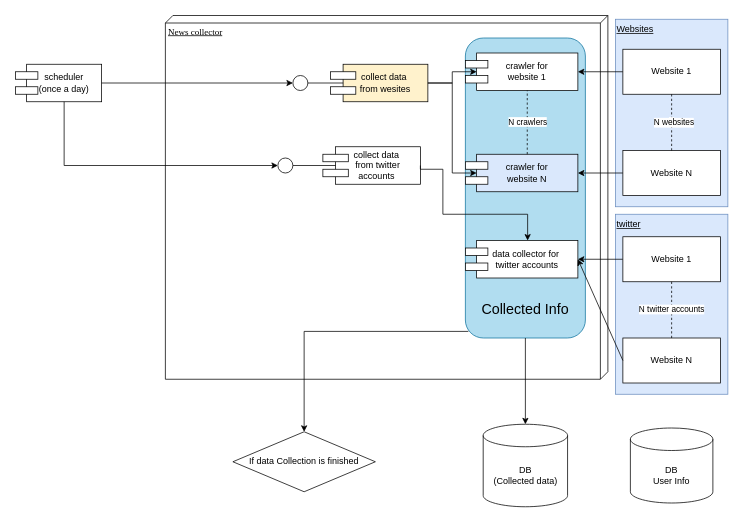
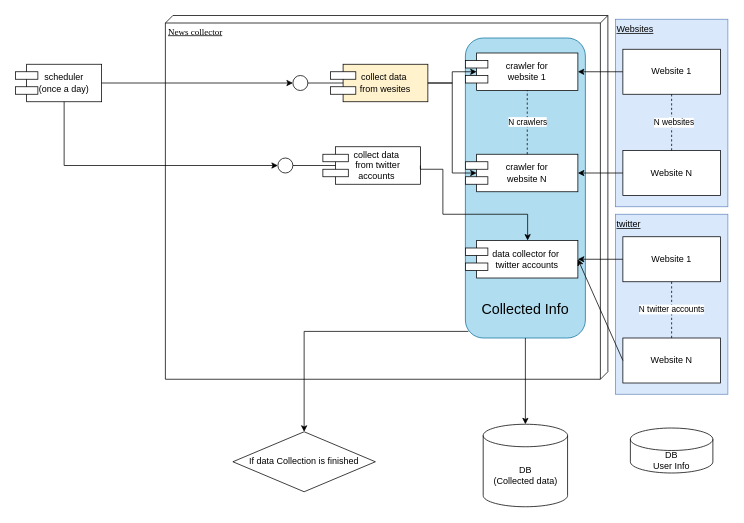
  <mxCell id="0" />
  <mxCell id="1" parent="0" />
  <mxCell id="2" value="News collector" style="verticalAlign=top;align=left;spacingTop=8;spacingLeft=2;spacingRight=12;shape=cube;size=10;direction=south;fontStyle=4;html=1;rounded=0;shadow=0;comic=0;labelBackgroundColor=none;strokeWidth=1;fontFamily=Verdana;fontSize=12" vertex="1" parent="1"><mxGeometry x="220" y="20" width="590" height="485" as="geometry" /></mxCell>
  <mxCell id="3" value="DB&lt;div&gt;(Collected data)&lt;/div&gt;" style="shape=cylinder3;whiteSpace=wrap;html=1;boundedLbl=1;backgroundOutline=1;size=15;" vertex="1" parent="1"><mxGeometry x="643.75" y="565" width="112.5" height="110" as="geometry" /></mxCell>
- <mxCell id="4" value="DB&lt;div&gt;User Info&lt;/div&gt;" style="shape=cylinder3;whiteSpace=wrap;html=1;boundedLbl=1;backgroundOutline=1;size=15;" vertex="1" parent="1"><mxGeometry x="840" y="570" width="110" height="100" as="geometry" /></mxCell>
+ <mxCell id="4" value="DB&lt;div&gt;User Info&lt;/div&gt;" style="shape=cylinder3;whiteSpace=wrap;html=1;boundedLbl=1;backgroundOutline=1;size=15;" vertex="1" parent="1"><mxGeometry x="840" y="570" width="110" height="60" as="geometry" /></mxCell>
  <mxCell id="5" value="&lt;u&gt;Websites&lt;/u&gt;" style="rounded=0;whiteSpace=wrap;html=1;align=left;fillColor=#dae8fc;strokeColor=#6c8ebf;horizontal=1;verticalAlign=top;" vertex="1" parent="1"><mxGeometry x="820" y="25" width="150" height="250" as="geometry" /></mxCell>
  <mxCell id="6" value="&lt;font style=&quot;font-size: 19px;&quot;&gt;Collected Info&lt;/font&gt;&lt;div style=&quot;font-size: 19px;&quot;&gt;&lt;font style=&quot;font-size: 19px;&quot;&gt;&lt;br&gt;&lt;/font&gt;&lt;/div&gt;" style="rounded=1;whiteSpace=wrap;html=1;fillColor=#b1ddf0;strokeColor=#10739e;fillStyle=auto;verticalAlign=bottom;align=center;" vertex="1" parent="1"><mxGeometry x="620" y="50" width="160" height="400" as="geometry" /></mxCell>
  <mxCell id="7" style="edgeStyle=orthogonalEdgeStyle;rounded=0;orthogonalLoop=1;jettySize=auto;html=1;exitX=0;exitY=0.5;exitDx=0;exitDy=0;entryX=1;entryY=0.5;entryDx=0;entryDy=0;" edge="1" parent="1" source="8" target="21"><mxGeometry relative="1" as="geometry" /></mxCell>
  <mxCell id="8" value="Website 1&lt;span style=&quot;color: rgba(0, 0, 0, 0); font-family: monospace; font-size: 0px; text-align: start; text-wrap: nowrap;&quot;&gt;%3CmxGraphModel%3E%3Croot%3E%3CmxCell%20id%3D%220%22%2F%3E%3CmxCell%20id%3D%221%22%20parent%3D%220%22%2F%3E%3CmxCell%20id%3D%222%22%20value%3D%22LSH%20filter%26lt%3Bdiv%26gt%3B%26lt%3Bbr%26gt%3B%26lt%3B%2Fdiv%26gt%3B%22%20style%3D%22verticalAlign%3Dtop%3Balign%3Dleft%3BspacingTop%3D8%3BspacingLeft%3D2%3BspacingRight%3D12%3Bshape%3Dcube%3Bsize%3D10%3Bdirection%3Dsouth%3BfontStyle%3D4%3Bhtml%3D1%3Brounded%3D0%3Bshadow%3D0%3Bcomic%3D0%3BlabelBackgroundColor%3Dnone%3BstrokeWidth%3D1%3BfontFamily%3DVerdana%3BfontSize%3D12%22%20vertex%3D%221%22%20parent%3D%221%22%3E%3CmxGeometry%20x%3D%22470%22%20y%3D%22210%22%20width%3D%22220%22%20height%3D%22230%22%20as%3D%22geometry%22%2F%3E%3C%2FmxCell%3E%3C%2Froot%3E%3C%2FmxGraphModel%3E&lt;/span&gt;" style="rounded=0;whiteSpace=wrap;html=1;" vertex="1" parent="1"><mxGeometry x="830" y="65" width="130" height="60" as="geometry" /></mxCell>
  <mxCell id="9" style="edgeStyle=orthogonalEdgeStyle;rounded=0;orthogonalLoop=1;jettySize=auto;html=1;exitX=0;exitY=0.5;exitDx=0;exitDy=0;entryX=1;entryY=0.5;entryDx=0;entryDy=0;" edge="1" parent="1" source="10" target="27"><mxGeometry relative="1" as="geometry" /></mxCell>
  <mxCell id="10" value="Website N&lt;span style=&quot;color: rgba(0, 0, 0, 0); font-family: monospace; font-size: 0px; text-align: start; text-wrap: nowrap; background-color: initial;&quot;&gt;%3CmxGraphModel%3E%3Croot%3E%3CmxCell%20id%3D%220%22%2F%3E%3CmxCell%20id%3D%221%22%20parent%3D%220%22%2F%3E%3CmxCell%20id%3D%222%22%20value%3D%22LSH%20filter%26lt%3Bdiv%26gt%3B%26lt%3Bbr%26gt%3B%26lt%3B%2Fdiv%26gt%3B%22%20style%3D%22verticalAlign%3Dtop%3Balign%3Dleft%3BspacingTop%3D8%3BspacingLeft%3D2%3BspacingRight%3D12%3Bshape%3Dcube%3Bsize%3D10%3Bdirection%3Dsouth%3BfontStyle%3D4%3Bhtml%3D1%3Brounded%3D0%3Bshadow%3D0%3Bcomic%3D0%3BlabelBackgroundColor%3Dnone%3BstrokeWidth%3D1%3BfontFamily%3DVerdana%3BfontSize%3D12%22%20vertex%3D%221%22%20parent%3D%221%22%3E%3CmxGeometry%20x%3D%22470%22%20y%3D%22210%22%20width%3D%22220%22%20height%3D%22230%22%20as%3D%22geometry%22%2F%3E%3C%2FmxCell%3E%3C%2Froot%3E%3C%2FmxGraphModel%3E&lt;/span&gt;" style="rounded=0;whiteSpace=wrap;html=1;" vertex="1" parent="1"><mxGeometry x="830" y="200" width="130" height="60" as="geometry" /></mxCell>
  <mxCell id="11" value="" style="group" vertex="1" connectable="0" parent="1"><mxGeometry x="20" y="85" width="115" height="50" as="geometry" /></mxCell>
  <mxCell id="12" value="scheduler&lt;div&gt;(once a day)&lt;/div&gt;" style="rounded=0;whiteSpace=wrap;html=1;" vertex="1" parent="11"><mxGeometry x="15" width="100" height="50" as="geometry" /></mxCell>
  <mxCell id="13" value="" style="rounded=0;whiteSpace=wrap;html=1;" vertex="1" parent="11"><mxGeometry y="10" width="30" height="10" as="geometry" /></mxCell>
  <mxCell id="14" value="" style="rounded=0;whiteSpace=wrap;html=1;" vertex="1" parent="11"><mxGeometry y="30" width="30" height="10" as="geometry" /></mxCell>
  <mxCell id="15" value="" style="group" vertex="1" connectable="0" parent="1"><mxGeometry x="440" y="85" width="130" height="50" as="geometry" /></mxCell>
  <mxCell id="16" value="collect data&amp;nbsp;&lt;div&gt;from wesites&lt;/div&gt;" style="rounded=0;whiteSpace=wrap;html=1;fillColor=#fff2cc;" vertex="1" parent="15"><mxGeometry x="16.957" width="113.043" height="50" as="geometry" /></mxCell>
  <mxCell id="17" value="" style="rounded=0;whiteSpace=wrap;html=1;" vertex="1" parent="15"><mxGeometry y="10" width="33.913" height="10" as="geometry" /></mxCell>
  <mxCell id="18" value="" style="rounded=0;whiteSpace=wrap;html=1;" vertex="1" parent="15"><mxGeometry y="30" width="33.913" height="10" as="geometry" /></mxCell>
  <mxCell id="19" value="" style="ellipse;whiteSpace=wrap;html=1;aspect=fixed;" vertex="1" parent="1"><mxGeometry x="390" y="100" width="20" height="20" as="geometry" /></mxCell>
  <mxCell id="20" value="" style="group" vertex="1" connectable="0" parent="1"><mxGeometry x="620" y="70" width="150" height="50" as="geometry" /></mxCell>
  <mxCell id="21" value="crawler for&lt;div&gt;website 1&lt;/div&gt;" style="rounded=0;whiteSpace=wrap;html=1;" vertex="1" parent="20"><mxGeometry x="15" width="135" height="50" as="geometry" /></mxCell>
  <mxCell id="22" value="" style="rounded=0;whiteSpace=wrap;html=1;" vertex="1" parent="20"><mxGeometry y="10" width="30" height="10" as="geometry" /></mxCell>
  <mxCell id="23" value="" style="rounded=0;whiteSpace=wrap;html=1;" vertex="1" parent="20"><mxGeometry y="30" width="30" height="10" as="geometry" /></mxCell>
  <mxCell id="24" style="edgeStyle=orthogonalEdgeStyle;rounded=0;orthogonalLoop=1;jettySize=auto;html=1;exitX=1;exitY=0.5;exitDx=0;exitDy=0;entryX=0;entryY=0.5;entryDx=0;entryDy=0;" edge="1" parent="1" source="12" target="19"><mxGeometry relative="1" as="geometry" /></mxCell>
  <mxCell id="25" value="" style="endArrow=none;html=1;rounded=0;entryX=1;entryY=0.5;entryDx=0;entryDy=0;exitX=0;exitY=0.5;exitDx=0;exitDy=0;" edge="1" parent="1" source="16" target="19"><mxGeometry width="50" height="50" relative="1" as="geometry"><mxPoint x="500" y="205" as="sourcePoint" /><mxPoint x="550" y="155" as="targetPoint" /></mxGeometry></mxCell>
  <mxCell id="26" value="" style="group" vertex="1" connectable="0" parent="1"><mxGeometry x="620" y="205" width="150" height="50" as="geometry" /></mxCell>
- <mxCell id="27" value="crawler&lt;span style=&quot;background-color: initial;&quot;&gt;&amp;nbsp;for&lt;/span&gt;&lt;div&gt;&lt;div&gt;website N&lt;/div&gt;&lt;/div&gt;" style="rounded=0;whiteSpace=wrap;html=1;fillColor=#dae8fc;" vertex="1" parent="26"><mxGeometry x="15" width="135" height="50" as="geometry" /></mxCell>
+ <mxCell id="27" value="crawler&lt;span style=&quot;background-color: initial;&quot;&gt;&amp;nbsp;for&lt;/span&gt;&lt;div&gt;&lt;div&gt;website N&lt;/div&gt;&lt;/div&gt;" style="rounded=0;whiteSpace=wrap;html=1;" vertex="1" parent="26"><mxGeometry x="15" width="135" height="50" as="geometry" /></mxCell>
  <mxCell id="28" value="" style="rounded=0;whiteSpace=wrap;html=1;" vertex="1" parent="26"><mxGeometry y="10" width="30" height="10" as="geometry" /></mxCell>
  <mxCell id="29" value="" style="rounded=0;whiteSpace=wrap;html=1;" vertex="1" parent="26"><mxGeometry y="30" width="30" height="10" as="geometry" /></mxCell>
  <mxCell id="30" value="N crawlers" style="endArrow=none;dashed=1;html=1;rounded=0;entryX=0.5;entryY=1;entryDx=0;entryDy=0;exitX=0.5;exitY=0;exitDx=0;exitDy=0;" edge="1" parent="1" source="27" target="21"><mxGeometry x="0.007" width="50" height="50" relative="1" as="geometry"><mxPoint x="700" y="195" as="sourcePoint" /><mxPoint x="700" y="125" as="targetPoint" /><mxPoint as="offset" /></mxGeometry></mxCell>
  <mxCell id="31" value="" style="endArrow=none;dashed=1;html=1;rounded=0;entryX=0.5;entryY=1;entryDx=0;entryDy=0;exitX=0.5;exitY=0;exitDx=0;exitDy=0;" edge="1" parent="1" source="10" target="8"><mxGeometry width="50" height="50" relative="1" as="geometry"><mxPoint x="894.64" y="215" as="sourcePoint" /><mxPoint x="894.64" y="145" as="targetPoint" /></mxGeometry></mxCell>
  <mxCell id="32" value="N" style="edgeLabel;html=1;align=center;verticalAlign=middle;resizable=0;points=[];" vertex="1" connectable="0" parent="31"><mxGeometry x="0.03" y="1" relative="1" as="geometry"><mxPoint as="offset" /></mxGeometry></mxCell>
  <mxCell id="33" value="N websites" style="edgeLabel;html=1;align=center;verticalAlign=middle;resizable=0;points=[];" vertex="1" connectable="0" parent="31"><mxGeometry x="0.015" y="-2" relative="1" as="geometry"><mxPoint as="offset" /></mxGeometry></mxCell>
  <mxCell id="34" value="" style="group" vertex="1" connectable="0" parent="1"><mxGeometry x="430" y="195" width="130" height="50" as="geometry" /></mxCell>
  <mxCell id="35" value="collect data&amp;nbsp;&lt;div&gt;from twitter accounts&amp;nbsp;&lt;/div&gt;" style="rounded=0;whiteSpace=wrap;html=1;" vertex="1" parent="34"><mxGeometry x="16.957" width="113.043" height="50" as="geometry" /></mxCell>
  <mxCell id="36" value="" style="rounded=0;whiteSpace=wrap;html=1;" vertex="1" parent="34"><mxGeometry y="10" width="33.913" height="10" as="geometry" /></mxCell>
  <mxCell id="37" value="" style="rounded=0;whiteSpace=wrap;html=1;" vertex="1" parent="34"><mxGeometry y="30" width="33.913" height="10" as="geometry" /></mxCell>
  <mxCell id="38" value="" style="ellipse;whiteSpace=wrap;html=1;aspect=fixed;" vertex="1" parent="1"><mxGeometry x="370" y="210" width="20" height="20" as="geometry" /></mxCell>
  <mxCell id="39" value="" style="endArrow=none;html=1;rounded=0;entryX=1;entryY=0.5;entryDx=0;entryDy=0;exitX=0;exitY=0.5;exitDx=0;exitDy=0;" edge="1" parent="1" source="35" target="38"><mxGeometry width="50" height="50" relative="1" as="geometry"><mxPoint x="260" y="470" as="sourcePoint" /><mxPoint x="310" y="420" as="targetPoint" /></mxGeometry></mxCell>
  <mxCell id="40" style="edgeStyle=orthogonalEdgeStyle;rounded=0;orthogonalLoop=1;jettySize=auto;html=1;exitX=0.5;exitY=1;exitDx=0;exitDy=0;entryX=0;entryY=0.5;entryDx=0;entryDy=0;" edge="1" parent="1" source="12" target="38"><mxGeometry relative="1" as="geometry" /></mxCell>
  <mxCell id="41" value="&lt;u&gt;twitter&lt;/u&gt;" style="rounded=0;whiteSpace=wrap;html=1;align=left;fillColor=#dae8fc;strokeColor=#6c8ebf;horizontal=1;verticalAlign=top;" vertex="1" parent="1"><mxGeometry x="820" y="285" width="150" height="240" as="geometry" /></mxCell>
  <mxCell id="42" style="edgeStyle=orthogonalEdgeStyle;rounded=0;orthogonalLoop=1;jettySize=auto;html=1;exitX=0;exitY=0.5;exitDx=0;exitDy=0;entryX=1;entryY=0.5;entryDx=0;entryDy=0;" edge="1" parent="1" source="43" target="46"><mxGeometry relative="1" as="geometry" /></mxCell>
  <mxCell id="43" value="Website 1&lt;span style=&quot;color: rgba(0, 0, 0, 0); font-family: monospace; font-size: 0px; text-align: start; text-wrap: nowrap;&quot;&gt;%3CmxGraphModel%3E%3Croot%3E%3CmxCell%20id%3D%220%22%2F%3E%3CmxCell%20id%3D%221%22%20parent%3D%220%22%2F%3E%3CmxCell%20id%3D%222%22%20value%3D%22LSH%20filter%26lt%3Bdiv%26gt%3B%26lt%3Bbr%26gt%3B%26lt%3B%2Fdiv%26gt%3B%22%20style%3D%22verticalAlign%3Dtop%3Balign%3Dleft%3BspacingTop%3D8%3BspacingLeft%3D2%3BspacingRight%3D12%3Bshape%3Dcube%3Bsize%3D10%3Bdirection%3Dsouth%3BfontStyle%3D4%3Bhtml%3D1%3Brounded%3D0%3Bshadow%3D0%3Bcomic%3D0%3BlabelBackgroundColor%3Dnone%3BstrokeWidth%3D1%3BfontFamily%3DVerdana%3BfontSize%3D12%22%20vertex%3D%221%22%20parent%3D%221%22%3E%3CmxGeometry%20x%3D%22470%22%20y%3D%22210%22%20width%3D%22220%22%20height%3D%22230%22%20as%3D%22geometry%22%2F%3E%3C%2FmxCell%3E%3C%2Froot%3E%3C%2FmxGraphModel%3E&lt;/span&gt;" style="rounded=0;whiteSpace=wrap;html=1;" vertex="1" parent="1"><mxGeometry x="830" y="315" width="130" height="60" as="geometry" /></mxCell>
  <mxCell id="44" value="Website N&lt;span style=&quot;color: rgba(0, 0, 0, 0); font-family: monospace; font-size: 0px; text-align: start; text-wrap: nowrap; background-color: initial;&quot;&gt;%3CmxGraphModel%3E%3Croot%3E%3CmxCell%20id%3D%220%22%2F%3E%3CmxCell%20id%3D%221%22%20parent%3D%220%22%2F%3E%3CmxCell%20id%3D%222%22%20value%3D%22LSH%20filter%26lt%3Bdiv%26gt%3B%26lt%3Bbr%26gt%3B%26lt%3B%2Fdiv%26gt%3B%22%20style%3D%22verticalAlign%3Dtop%3Balign%3Dleft%3BspacingTop%3D8%3BspacingLeft%3D2%3BspacingRight%3D12%3Bshape%3Dcube%3Bsize%3D10%3Bdirection%3Dsouth%3BfontStyle%3D4%3Bhtml%3D1%3Brounded%3D0%3Bshadow%3D0%3Bcomic%3D0%3BlabelBackgroundColor%3Dnone%3BstrokeWidth%3D1%3BfontFamily%3DVerdana%3BfontSize%3D12%22%20vertex%3D%221%22%20parent%3D%221%22%3E%3CmxGeometry%20x%3D%22470%22%20y%3D%22210%22%20width%3D%22220%22%20height%3D%22230%22%20as%3D%22geometry%22%2F%3E%3C%2FmxCell%3E%3C%2Froot%3E%3C%2FmxGraphModel%3E&lt;/span&gt;" style="rounded=0;whiteSpace=wrap;html=1;" vertex="1" parent="1"><mxGeometry x="830" y="450" width="130" height="60" as="geometry" /></mxCell>
  <mxCell id="45" value="" style="group" vertex="1" connectable="0" parent="1"><mxGeometry x="620" y="320" width="150" height="50" as="geometry" /></mxCell>
  <mxCell id="46" value="data collector for&amp;nbsp;&lt;div&gt;twitter accounts&lt;/div&gt;" style="rounded=0;whiteSpace=wrap;html=1;" vertex="1" parent="45"><mxGeometry x="15" width="135" height="50" as="geometry" /></mxCell>
  <mxCell id="47" value="" style="rounded=0;whiteSpace=wrap;html=1;" vertex="1" parent="45"><mxGeometry y="10" width="30" height="10" as="geometry" /></mxCell>
  <mxCell id="48" value="" style="rounded=0;whiteSpace=wrap;html=1;" vertex="1" parent="45"><mxGeometry y="30" width="30" height="10" as="geometry" /></mxCell>
  <mxCell id="49" value="" style="endArrow=none;dashed=1;html=1;rounded=0;entryX=0.5;entryY=1;entryDx=0;entryDy=0;exitX=0.5;exitY=0;exitDx=0;exitDy=0;" edge="1" parent="1" source="44" target="43"><mxGeometry width="50" height="50" relative="1" as="geometry"><mxPoint x="894.58" y="449.17" as="sourcePoint" /><mxPoint x="894.58" y="374.17" as="targetPoint" /></mxGeometry></mxCell>
  <mxCell id="50" value="N twitter accounts" style="edgeLabel;html=1;align=center;verticalAlign=middle;resizable=0;points=[];" vertex="1" connectable="0" parent="49"><mxGeometry x="0.03" y="1" relative="1" as="geometry"><mxPoint as="offset" /></mxGeometry></mxCell>
  <mxCell id="51" value="" style="endArrow=classic;html=1;rounded=0;exitX=0;exitY=0.5;exitDx=0;exitDy=0;entryX=1;entryY=0.5;entryDx=0;entryDy=0;" edge="1" parent="1" source="44" target="46"><mxGeometry width="50" height="50" relative="1" as="geometry"><mxPoint x="820" y="385" as="sourcePoint" /><mxPoint x="870" y="335" as="targetPoint" /></mxGeometry></mxCell>
  <mxCell id="52" style="edgeStyle=orthogonalEdgeStyle;rounded=0;orthogonalLoop=1;jettySize=auto;html=1;exitX=1;exitY=0.5;exitDx=0;exitDy=0;entryX=0;entryY=0.5;entryDx=0;entryDy=0;" edge="1" parent="1" source="16" target="21"><mxGeometry relative="1" as="geometry" /></mxCell>
  <mxCell id="53" style="edgeStyle=orthogonalEdgeStyle;rounded=0;orthogonalLoop=1;jettySize=auto;html=1;exitX=1;exitY=0.5;exitDx=0;exitDy=0;entryX=0;entryY=0.5;entryDx=0;entryDy=0;" edge="1" parent="1" source="16" target="27"><mxGeometry relative="1" as="geometry" /></mxCell>
  <mxCell id="54" style="edgeStyle=orthogonalEdgeStyle;rounded=0;orthogonalLoop=1;jettySize=auto;html=1;exitX=1;exitY=0.5;exitDx=0;exitDy=0;" edge="1" parent="1" source="35" target="46"><mxGeometry relative="1" as="geometry"><Array as="points"><mxPoint x="590" y="225" /><mxPoint x="590" y="285" /><mxPoint x="703" y="285" /></Array></mxGeometry></mxCell>
  <mxCell id="55" style="edgeStyle=orthogonalEdgeStyle;rounded=0;orthogonalLoop=1;jettySize=auto;html=1;exitX=0.5;exitY=1;exitDx=0;exitDy=0;entryX=0.5;entryY=0;entryDx=0;entryDy=0;entryPerimeter=0;" edge="1" parent="1" source="6" target="3"><mxGeometry relative="1" as="geometry" /></mxCell>
  <mxCell id="56" value="If data Collection is finished" style="rhombus;whiteSpace=wrap;html=1;" vertex="1" parent="1"><mxGeometry x="310" y="575" width="190" height="80" as="geometry" /></mxCell>
  <mxCell id="57" style="edgeStyle=orthogonalEdgeStyle;rounded=0;orthogonalLoop=1;jettySize=auto;html=1;exitX=0.025;exitY=0.978;exitDx=0;exitDy=0;entryX=0.5;entryY=0;entryDx=0;entryDy=0;exitPerimeter=0;" edge="1" parent="1" source="6" target="56"><mxGeometry relative="1" as="geometry" /></mxCell>
